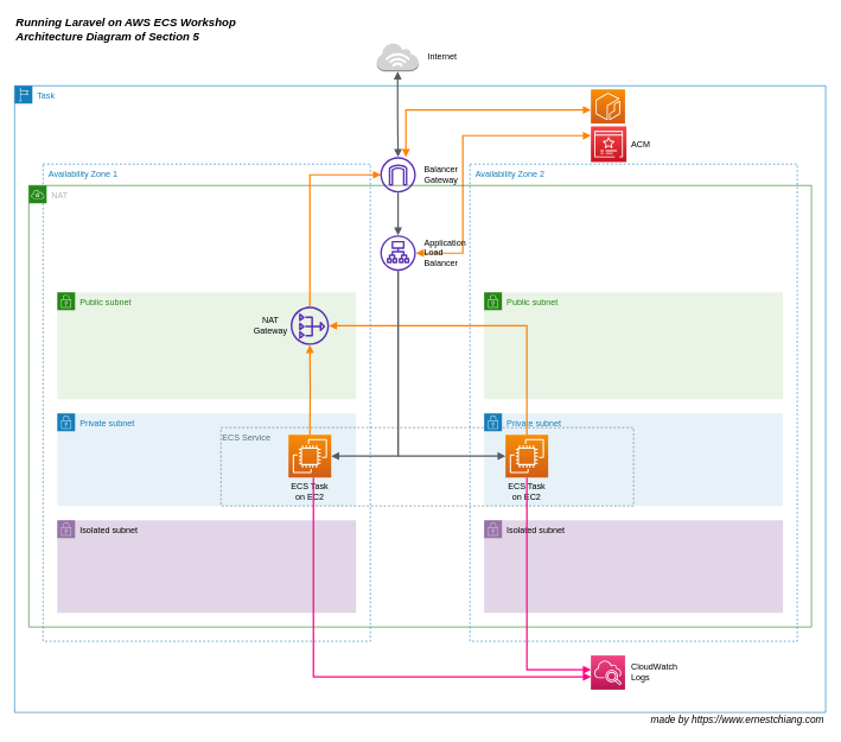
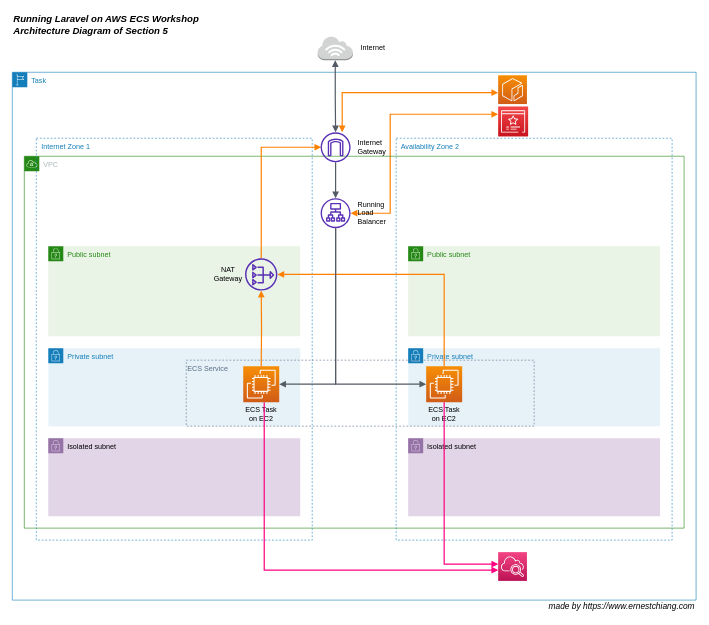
  <mxCell id="0" />
  <mxCell id="1" parent="0" />
  <mxCell id="2" value="Task" style="points=[[0,0],[0.25,0],[0.5,0],[0.75,0],[1,0],[1,0.25],[1,0.5],[1,0.75],[1,1],[0.75,1],[0.5,1],[0.25,1],[0,1],[0,0.75],[0,0.5],[0,0.25]];outlineConnect=0;gradientColor=none;html=1;whiteSpace=wrap;fontSize=12;fontStyle=0;shape=mxgraph.aws4.group;grIcon=mxgraph.aws4.group_region;strokeColor=#147EBA;fillColor=none;verticalAlign=top;align=left;spacingLeft=30;fontColor=#147EBA;dashed=0;" parent="1" vertex="1"><mxGeometry x="20" y="120" width="1140" height="880" as="geometry" /></mxCell>
  <mxCell id="3" style="edgeStyle=orthogonalEdgeStyle;rounded=0;orthogonalLoop=1;jettySize=auto;html=1;endArrow=block;endFill=1;strokeWidth=2;startArrow=block;startFill=1;fillColor=#ffe6cc;strokeColor=#FF8000;" parent="1" source="11" target="43" edge="1"><mxGeometry relative="1" as="geometry"><Array as="points"><mxPoint x="650" y="355" /><mxPoint x="650" y="190" /></Array><mxPoint x="580" y="230" as="sourcePoint" /><mxPoint x="840" y="184" as="targetPoint" /></mxGeometry></mxCell>
  <mxCell id="4" value="Private subnet" style="points=[[0,0],[0.25,0],[0.5,0],[0.75,0],[1,0],[1,0.25],[1,0.5],[1,0.75],[1,1],[0.75,1],[0.5,1],[0.25,1],[0,1],[0,0.75],[0,0.5],[0,0.25]];outlineConnect=0;gradientColor=none;html=1;whiteSpace=wrap;fontSize=12;fontStyle=0;shape=mxgraph.aws4.group;grIcon=mxgraph.aws4.group_security_group;grStroke=0;strokeColor=#147EBA;fillColor=#E6F2F8;verticalAlign=top;align=left;spacingLeft=30;fontColor=#147EBA;dashed=0;" parent="1" vertex="1"><mxGeometry x="680" y="580" width="420" height="130" as="geometry" /></mxCell>
  <mxCell id="5" value="Private subnet" style="points=[[0,0],[0.25,0],[0.5,0],[0.75,0],[1,0],[1,0.25],[1,0.5],[1,0.75],[1,1],[0.75,1],[0.5,1],[0.25,1],[0,1],[0,0.75],[0,0.5],[0,0.25]];outlineConnect=0;gradientColor=none;html=1;whiteSpace=wrap;fontSize=12;fontStyle=0;shape=mxgraph.aws4.group;grIcon=mxgraph.aws4.group_security_group;grStroke=0;strokeColor=#147EBA;fillColor=#E6F2F8;verticalAlign=top;align=left;spacingLeft=30;fontColor=#147EBA;dashed=0;" parent="1" vertex="1"><mxGeometry x="80" y="580" width="420" height="130" as="geometry" /></mxCell>
- <mxCell id="6" value="NAT" style="points=[[0,0],[0.25,0],[0.5,0],[0.75,0],[1,0],[1,0.25],[1,0.5],[1,0.75],[1,1],[0.75,1],[0.5,1],[0.25,1],[0,1],[0,0.75],[0,0.5],[0,0.25]];outlineConnect=0;gradientColor=none;html=1;whiteSpace=wrap;fontSize=12;fontStyle=0;shape=mxgraph.aws4.group;grIcon=mxgraph.aws4.group_vpc;strokeColor=#248814;fillColor=none;verticalAlign=top;align=left;spacingLeft=30;fontColor=#AAB7B8;dashed=0;" parent="1" vertex="1"><mxGeometry x="40" y="260" width="1100" height="620" as="geometry" /></mxCell>
- <mxCell id="7" value="  Availability Zone 1" style="fillColor=none;strokeColor=#147EBA;dashed=1;verticalAlign=top;fontStyle=0;fontColor=#147EBA;align=left;" parent="1" vertex="1"><mxGeometry x="60" y="230" width="460" height="670" as="geometry" /></mxCell>
+ <mxCell id="6" value="VPC" style="points=[[0,0],[0.25,0],[0.5,0],[0.75,0],[1,0],[1,0.25],[1,0.5],[1,0.75],[1,1],[0.75,1],[0.5,1],[0.25,1],[0,1],[0,0.75],[0,0.5],[0,0.25]];outlineConnect=0;gradientColor=none;html=1;whiteSpace=wrap;fontSize=12;fontStyle=0;shape=mxgraph.aws4.group;grIcon=mxgraph.aws4.group_vpc;strokeColor=#248814;fillColor=none;verticalAlign=top;align=left;spacingLeft=30;fontColor=#AAB7B8;dashed=0;" parent="1" vertex="1"><mxGeometry x="40" y="260" width="1100" height="620" as="geometry" /></mxCell>
+ <mxCell id="7" value="  Internet Zone 1" style="fillColor=none;strokeColor=#147EBA;dashed=1;verticalAlign=top;fontStyle=0;fontColor=#147EBA;align=left;" parent="1" vertex="1"><mxGeometry x="60" y="230" width="460" height="670" as="geometry" /></mxCell>
  <mxCell id="8" value="ECS Service" style="fillColor=none;strokeColor=#5A6C86;dashed=1;verticalAlign=top;fontStyle=0;fontColor=#5A6C86;align=left;" parent="1" vertex="1"><mxGeometry x="310" y="600" width="580" height="110" as="geometry" /></mxCell>
  <mxCell id="9" value="Public subnet" style="points=[[0,0],[0.25,0],[0.5,0],[0.75,0],[1,0],[1,0.25],[1,0.5],[1,0.75],[1,1],[0.75,1],[0.5,1],[0.25,1],[0,1],[0,0.75],[0,0.5],[0,0.25]];outlineConnect=0;gradientColor=none;html=1;whiteSpace=wrap;fontSize=12;fontStyle=0;shape=mxgraph.aws4.group;grIcon=mxgraph.aws4.group_security_group;grStroke=0;strokeColor=#248814;fillColor=#E9F3E6;verticalAlign=top;align=left;spacingLeft=30;fontColor=#248814;dashed=0;" parent="1" vertex="1"><mxGeometry x="80" y="410" width="420" height="150" as="geometry" /></mxCell>
  <mxCell id="10" value="" style="group" parent="1" vertex="1" connectable="0"><mxGeometry x="534" y="330" width="95" height="50" as="geometry" /></mxCell>
  <mxCell id="11" value="" style="outlineConnect=0;fontColor=#232F3E;gradientColor=none;fillColor=#5A30B5;strokeColor=none;dashed=0;verticalLabelPosition=bottom;verticalAlign=top;align=center;html=1;fontSize=12;fontStyle=0;aspect=fixed;pointerEvents=1;shape=mxgraph.aws4.application_load_balancer;" parent="10" vertex="1"><mxGeometry width="50" height="50" as="geometry" /></mxCell>
- <mxCell id="12" value="Application Load&lt;br&gt;&lt;div&gt;&lt;span&gt;Balancer&lt;/span&gt;&lt;/div&gt;" style="text;html=1;strokeColor=none;fillColor=none;align=left;verticalAlign=middle;whiteSpace=wrap;rounded=0;shadow=0;labelBackgroundColor=none;sketch=0;" parent="10" vertex="1"><mxGeometry x="60" y="15" width="40" height="20" as="geometry" /></mxCell>
+ <mxCell id="12" value="Running Load&lt;br&gt;&lt;div&gt;&lt;span&gt;Balancer&lt;/span&gt;&lt;/div&gt;" style="text;html=1;strokeColor=none;fillColor=none;align=left;verticalAlign=middle;whiteSpace=wrap;rounded=0;shadow=0;labelBackgroundColor=none;sketch=0;" parent="10" vertex="1"><mxGeometry x="60" y="15" width="40" height="20" as="geometry" /></mxCell>
  <mxCell id="13" value="" style="group" parent="1" vertex="1" connectable="0"><mxGeometry x="529" y="60" width="110" height="40" as="geometry" /></mxCell>
  <mxCell id="14" value="" style="outlineConnect=0;dashed=0;verticalLabelPosition=bottom;verticalAlign=top;align=center;html=1;shape=mxgraph.aws3.internet_3;fillColor=#D2D3D3;gradientColor=none;shadow=0;labelBackgroundColor=none;sketch=0;strokeColor=#000000;" parent="13" vertex="1"><mxGeometry width="58.89" height="40" as="geometry" /></mxCell>
  <mxCell id="15" value="Internet" style="text;html=1;strokeColor=none;fillColor=none;align=left;verticalAlign=middle;whiteSpace=wrap;rounded=0;shadow=0;labelBackgroundColor=none;sketch=0;" parent="13" vertex="1"><mxGeometry x="70" y="10" width="40" height="20" as="geometry" /></mxCell>
  <mxCell id="16" value="" style="edgeStyle=orthogonalEdgeStyle;html=1;endArrow=block;elbow=vertical;startArrow=block;startFill=1;endFill=1;strokeColor=#545B64;rounded=0;exitX=0.5;exitY=1;exitDx=0;exitDy=0;exitPerimeter=0;strokeWidth=2;" parent="1" source="14" target="41" edge="1"><mxGeometry width="100" relative="1" as="geometry"><mxPoint x="584" y="150" as="sourcePoint" /><mxPoint x="684" y="150" as="targetPoint" /></mxGeometry></mxCell>
  <mxCell id="17" value="" style="edgeStyle=orthogonalEdgeStyle;html=1;endArrow=none;elbow=vertical;startArrow=block;startFill=1;strokeColor=#545B64;rounded=0;strokeWidth=2;" parent="1" source="11" target="41" edge="1"><mxGeometry width="100" relative="1" as="geometry"><mxPoint x="739" y="120" as="sourcePoint" /><mxPoint x="839" y="120" as="targetPoint" /></mxGeometry></mxCell>
  <mxCell id="18" style="edgeStyle=orthogonalEdgeStyle;rounded=0;orthogonalLoop=1;jettySize=auto;html=1;endArrow=block;endFill=1;strokeWidth=2;fillColor=#ffe6cc;strokeColor=#FF8000;" parent="1" target="31" edge="1"><mxGeometry relative="1" as="geometry"><mxPoint x="435" y="610" as="sourcePoint" /></mxGeometry></mxCell>
  <mxCell id="19" value="ECS Task on EC2" style="text;html=1;strokeColor=none;fillColor=none;align=center;verticalAlign=middle;whiteSpace=wrap;rounded=0;shadow=0;labelBackgroundColor=none;sketch=0;" parent="1" vertex="1"><mxGeometry x="400" y="680" width="70" height="20" as="geometry" /></mxCell>
  <mxCell id="20" value="" style="edgeStyle=orthogonalEdgeStyle;html=1;endArrow=none;elbow=vertical;startArrow=block;startFill=1;strokeColor=#545B64;rounded=0;strokeWidth=2;" parent="1" target="11" edge="1"><mxGeometry width="100" relative="1" as="geometry"><mxPoint x="465" y="640" as="sourcePoint" /><mxPoint x="281" y="380" as="targetPoint" /><Array as="points"><mxPoint x="559" y="640" /></Array></mxGeometry></mxCell>
  <mxCell id="21" value="made by https://www.ernestchiang.com" style="text;html=1;strokeColor=none;fillColor=none;align=right;verticalAlign=middle;whiteSpace=wrap;rounded=0;shadow=0;labelBackgroundColor=none;sketch=0;fontStyle=2;fontSize=14;" parent="1" vertex="1"><mxGeometry x="900" y="1000" width="260" height="20" as="geometry" /></mxCell>
  <mxCell id="22" value="  Availability Zone 2" style="fillColor=none;strokeColor=#147EBA;dashed=1;verticalAlign=top;fontStyle=0;fontColor=#147EBA;align=left;" parent="1" vertex="1"><mxGeometry x="660" y="230" width="460" height="670" as="geometry" /></mxCell>
  <mxCell id="23" value="Public subnet" style="points=[[0,0],[0.25,0],[0.5,0],[0.75,0],[1,0],[1,0.25],[1,0.5],[1,0.75],[1,1],[0.75,1],[0.5,1],[0.25,1],[0,1],[0,0.75],[0,0.5],[0,0.25]];outlineConnect=0;gradientColor=none;html=1;whiteSpace=wrap;fontSize=12;fontStyle=0;shape=mxgraph.aws4.group;grIcon=mxgraph.aws4.group_security_group;grStroke=0;strokeColor=#248814;fillColor=#E9F3E6;verticalAlign=top;align=left;spacingLeft=30;fontColor=#248814;dashed=0;" parent="1" vertex="1"><mxGeometry x="680" y="410" width="420" height="150" as="geometry" /></mxCell>
  <mxCell id="24" value="Isolated subnet" style="points=[[0,0],[0.25,0],[0.5,0],[0.75,0],[1,0],[1,0.25],[1,0.5],[1,0.75],[1,1],[0.75,1],[0.5,1],[0.25,1],[0,1],[0,0.75],[0,0.5],[0,0.25]];outlineConnect=0;html=1;whiteSpace=wrap;fontSize=12;fontStyle=0;shape=mxgraph.aws4.group;grIcon=mxgraph.aws4.group_security_group;grStroke=0;strokeColor=#9673a6;fillColor=#e1d5e7;verticalAlign=top;align=left;spacingLeft=30;dashed=0;shadow=0;" parent="1" vertex="1"><mxGeometry x="80" y="730" width="420" height="130" as="geometry" /></mxCell>
  <mxCell id="25" value="Isolated subnet" style="points=[[0,0],[0.25,0],[0.5,0],[0.75,0],[1,0],[1,0.25],[1,0.5],[1,0.75],[1,1],[0.75,1],[0.5,1],[0.25,1],[0,1],[0,0.75],[0,0.5],[0,0.25]];outlineConnect=0;html=1;whiteSpace=wrap;fontSize=12;fontStyle=0;shape=mxgraph.aws4.group;grIcon=mxgraph.aws4.group_security_group;grStroke=0;strokeColor=#9673a6;fillColor=#e1d5e7;verticalAlign=top;align=left;spacingLeft=30;dashed=0;" parent="1" vertex="1"><mxGeometry x="680" y="730" width="420" height="130" as="geometry" /></mxCell>
  <mxCell id="26" style="edgeStyle=orthogonalEdgeStyle;rounded=0;orthogonalLoop=1;jettySize=auto;html=1;endArrow=block;endFill=1;strokeWidth=2;fillColor=#ffe6cc;strokeColor=#FF8000;" parent="1" target="31" edge="1"><mxGeometry relative="1" as="geometry"><Array as="points"><mxPoint x="740" y="457" /></Array><mxPoint x="740" y="610" as="sourcePoint" /></mxGeometry></mxCell>
  <mxCell id="27" value="ECS Task on EC2" style="text;html=1;strokeColor=none;fillColor=none;align=center;verticalAlign=middle;whiteSpace=wrap;rounded=0;shadow=0;labelBackgroundColor=none;sketch=0;" parent="1" vertex="1"><mxGeometry x="710" y="680" width="60" height="20" as="geometry" /></mxCell>
  <mxCell id="28" value="" style="edgeStyle=orthogonalEdgeStyle;html=1;endArrow=none;elbow=vertical;startArrow=block;startFill=1;strokeColor=#545B64;rounded=0;strokeWidth=2;" parent="1" target="11" edge="1"><mxGeometry width="100" relative="1" as="geometry"><mxPoint x="710" y="640" as="sourcePoint" /><mxPoint x="569" y="390" as="targetPoint" /><Array as="points"><mxPoint x="559" y="640" /></Array></mxGeometry></mxCell>
  <mxCell id="29" style="edgeStyle=orthogonalEdgeStyle;rounded=0;orthogonalLoop=1;jettySize=auto;html=1;entryX=0.02;entryY=0.5;entryDx=0;entryDy=0;entryPerimeter=0;endArrow=block;endFill=1;strokeWidth=2;fillColor=#ffe6cc;strokeColor=#FF8000;" parent="1" source="31" target="41" edge="1"><mxGeometry relative="1" as="geometry"><Array as="points"><mxPoint x="435" y="245" /></Array></mxGeometry></mxCell>
  <mxCell id="30" value="" style="group" parent="1" vertex="1" connectable="0"><mxGeometry x="360" y="430" width="102" height="54" as="geometry" /></mxCell>
  <mxCell id="31" value="" style="outlineConnect=0;fontColor=#232F3E;gradientColor=none;fillColor=#5A30B5;strokeColor=none;dashed=0;verticalLabelPosition=bottom;verticalAlign=top;align=center;html=1;fontSize=12;fontStyle=0;aspect=fixed;pointerEvents=1;shape=mxgraph.aws4.nat_gateway;" parent="30" vertex="1"><mxGeometry x="48" width="54" height="54" as="geometry" /></mxCell>
  <mxCell id="32" value="NAT Gateway" style="text;html=1;strokeColor=none;fillColor=none;align=center;verticalAlign=middle;whiteSpace=wrap;rounded=0;shadow=0;labelBackgroundColor=none;sketch=0;" parent="30" vertex="1"><mxGeometry y="17" width="40" height="20" as="geometry" /></mxCell>
  <mxCell id="33" value="" style="group" parent="1" vertex="1" connectable="0"><mxGeometry x="830" y="125" width="100" height="48" as="geometry" /></mxCell>
  <mxCell id="34" value="" style="outlineConnect=0;fontColor=#232F3E;gradientColor=#F78E04;gradientDirection=north;fillColor=#D05C17;strokeColor=#ffffff;dashed=0;verticalLabelPosition=bottom;verticalAlign=top;align=center;html=1;fontSize=12;fontStyle=0;aspect=fixed;shape=mxgraph.aws4.resourceIcon;resIcon=mxgraph.aws4.ecr;shadow=0;" parent="33" vertex="1"><mxGeometry width="48" height="48" as="geometry" /></mxCell>
  <mxCell id="35" style="edgeStyle=orthogonalEdgeStyle;rounded=0;orthogonalLoop=1;jettySize=auto;html=1;endArrow=block;endFill=1;strokeWidth=2;startArrow=block;startFill=1;fillColor=#ffe6cc;strokeColor=#FF8000;" parent="1" source="41" target="34" edge="1"><mxGeometry relative="1" as="geometry"><Array as="points"><mxPoint x="570" y="154" /></Array></mxGeometry></mxCell>
  <mxCell id="36" value="Running Laravel on AWS ECS Workshop&lt;br style=&quot;font-size: 16px&quot;&gt;Architecture Diagram of Section 5" style="text;html=1;strokeColor=none;fillColor=none;align=left;verticalAlign=middle;whiteSpace=wrap;rounded=0;shadow=0;labelBackgroundColor=none;sketch=0;fontStyle=3;fontSize=16;" parent="1" vertex="1"><mxGeometry x="20" y="20" width="340" height="40" as="geometry" /></mxCell>
  <mxCell id="37" value="" style="outlineConnect=0;fontColor=#232F3E;gradientColor=#F78E04;gradientDirection=north;fillColor=#D05C17;strokeColor=#ffffff;dashed=0;verticalLabelPosition=bottom;verticalAlign=top;align=center;html=1;fontSize=12;fontStyle=0;aspect=fixed;shape=mxgraph.aws4.resourceIcon;resIcon=mxgraph.aws4.ec2;" parent="1" vertex="1"><mxGeometry x="405" y="610" width="60" height="60" as="geometry" /></mxCell>
  <mxCell id="38" value="" style="outlineConnect=0;fontColor=#232F3E;gradientColor=#F78E04;gradientDirection=north;fillColor=#D05C17;strokeColor=#ffffff;dashed=0;verticalLabelPosition=bottom;verticalAlign=top;align=center;html=1;fontSize=12;fontStyle=0;aspect=fixed;shape=mxgraph.aws4.resourceIcon;resIcon=mxgraph.aws4.ec2;" parent="1" vertex="1"><mxGeometry x="710" y="610" width="60" height="60" as="geometry" /></mxCell>
  <mxCell id="39" value="" style="group" parent="1" vertex="1" connectable="0"><mxGeometry x="534" y="220" width="100" height="50" as="geometry" /></mxCell>
- <mxCell id="40" value="Balancer Gateway" style="text;html=1;strokeColor=none;fillColor=none;align=left;verticalAlign=middle;whiteSpace=wrap;rounded=0;shadow=0;labelBackgroundColor=none;sketch=0;" parent="39" vertex="1"><mxGeometry x="60" y="15" width="40" height="20" as="geometry" /></mxCell>
+ <mxCell id="40" value="Internet Gateway" style="text;html=1;strokeColor=none;fillColor=none;align=left;verticalAlign=middle;whiteSpace=wrap;rounded=0;shadow=0;labelBackgroundColor=none;sketch=0;" parent="39" vertex="1"><mxGeometry x="60" y="15" width="40" height="20" as="geometry" /></mxCell>
  <mxCell id="41" value="" style="outlineConnect=0;fontColor=#232F3E;fillColor=#5A30B5;dashed=0;verticalLabelPosition=bottom;verticalAlign=top;align=center;html=1;fontSize=12;fontStyle=0;aspect=fixed;pointerEvents=1;shape=mxgraph.aws4.internet_gateway;strokeColor=none;sketch=0;shadow=0;labelBackgroundColor=none;" parent="39" vertex="1"><mxGeometry width="50" height="50" as="geometry" /></mxCell>
  <mxCell id="42" value="" style="group" parent="1" vertex="1" connectable="0"><mxGeometry x="830" y="177" width="95" height="50" as="geometry" /></mxCell>
  <mxCell id="43" value="" style="outlineConnect=0;fontColor=#232F3E;gradientColor=#F54749;gradientDirection=north;fillColor=#C7131F;strokeColor=#ffffff;dashed=0;verticalLabelPosition=bottom;verticalAlign=top;align=center;html=1;fontSize=12;fontStyle=0;aspect=fixed;shape=mxgraph.aws4.resourceIcon;resIcon=mxgraph.aws4.certificate_manager_3;" parent="42" vertex="1"><mxGeometry width="50" height="50" as="geometry" /></mxCell>
- <mxCell id="44" value="ACM" style="text;html=1;strokeColor=none;fillColor=none;align=left;verticalAlign=middle;whiteSpace=wrap;rounded=0;shadow=0;labelBackgroundColor=none;sketch=0;" parent="42" vertex="1"><mxGeometry x="55" y="15" width="40" height="20" as="geometry" /></mxCell>
  <mxCell id="45" value="" style="group" vertex="1" connectable="0" parent="1"><mxGeometry x="830" y="920" width="150" height="48" as="geometry" /></mxCell>
  <mxCell id="46" value="" style="outlineConnect=0;fontColor=#232F3E;gradientColor=#F34482;gradientDirection=north;fillColor=#BC1356;strokeColor=#ffffff;dashed=0;verticalLabelPosition=bottom;verticalAlign=top;align=center;html=1;fontSize=12;fontStyle=0;aspect=fixed;shape=mxgraph.aws4.resourceIcon;resIcon=mxgraph.aws4.cloudwatch_2;" vertex="1" parent="45"><mxGeometry width="48" height="48" as="geometry" /></mxCell>
- <mxCell id="47" value="CloudWatch Logs" style="text;html=1;strokeColor=none;fillColor=none;align=left;verticalAlign=middle;whiteSpace=wrap;rounded=0;shadow=0;labelBackgroundColor=none;sketch=0;" vertex="1" parent="45"><mxGeometry x="55" y="14" width="95" height="20" as="geometry" /></mxCell>
  <mxCell id="48" style="edgeStyle=orthogonalEdgeStyle;rounded=0;orthogonalLoop=1;jettySize=auto;html=1;endArrow=block;endFill=1;strokeWidth=2;fillColor=#ffe6cc;strokeColor=#FF0080;" edge="1" parent="1" source="38" target="46"><mxGeometry relative="1" as="geometry"><Array as="points"><mxPoint x="740" y="940" /></Array><mxPoint x="740" y="1103" as="sourcePoint" /><mxPoint x="462" y="950" as="targetPoint" /></mxGeometry></mxCell>
  <mxCell id="49" style="edgeStyle=orthogonalEdgeStyle;rounded=0;orthogonalLoop=1;jettySize=auto;html=1;endArrow=block;endFill=1;strokeWidth=2;fillColor=#ffe6cc;strokeColor=#FF0080;" edge="1" parent="1" source="37" target="46"><mxGeometry relative="1" as="geometry"><Array as="points"><mxPoint x="440" y="950" /></Array><mxPoint x="470" y="688" as="sourcePoint" /><mxPoint x="560" y="968" as="targetPoint" /></mxGeometry></mxCell>
